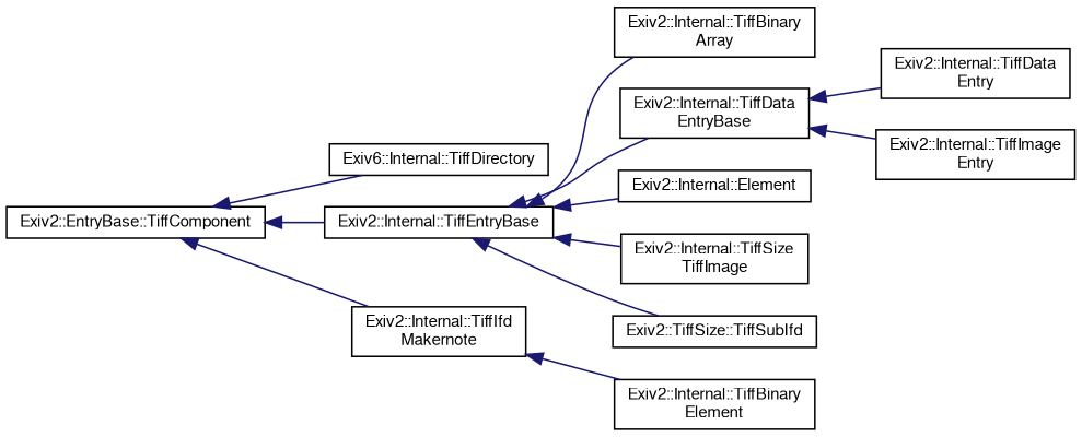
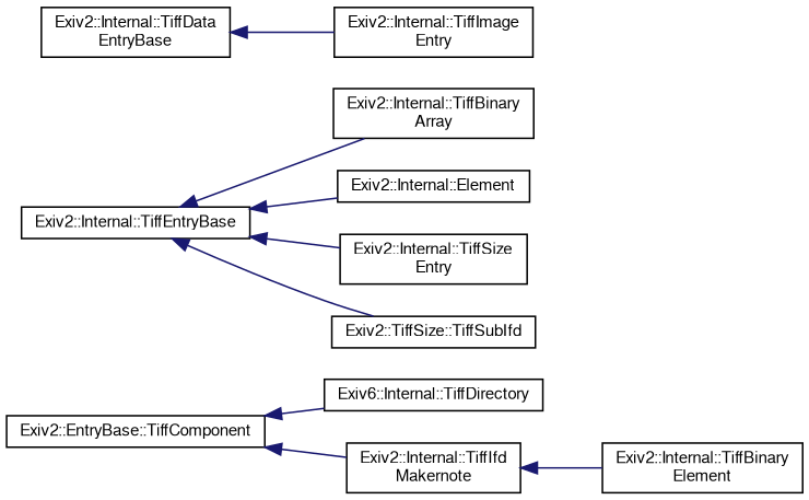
  digraph {
    rankdir=LR
    node [color=black fillcolor=white fontname=FreeSans fontsize=10 shape=record style=filled]
    edge [color=midnightblue dir=back fontname=FreeSans fontsize=10 labelfontname=FreeSans labelfontsize=10 style=solid]
    n1 [height=0.2 label="Exiv2::EntryBase::TiffComponent" width=0.4]
    n2 [height=0.2 label="Exiv6::Internal::TiffDirectory" width=0.4]
    n3 [height=0.2 label="Exiv2::Internal::TiffEntryBase" width=0.4]
    n4 [height=0.2 label="Exiv2::Internal::TiffIfd\lMakernote" width=0.4]
    n5 [height=0.2 label="Exiv2::Internal::TiffBinary\lArray" width=0.4]
    n6 [height=0.2 label="Exiv2::Internal::TiffData\lEntryBase" width=0.4]
    n7 [height=0.2 label="Exiv2::Internal::Element" width=0.4]
-   n8 [height=0.2 label="Exiv2::Internal::TiffSize\lTiffImage" width=0.4]
+   n8 [height=0.2 label="Exiv2::Internal::TiffSize\lEntry" width=0.4]
    n9 [height=0.2 label="Exiv2::TiffSize::TiffSubIfd" width=0.4]
    n10 [height=0.2 label="Exiv2::Internal::TiffBinary\lElement" width=0.4]
-   n11 [height=0.2 label="Exiv2::Internal::TiffData\lEntry" width=0.4]
    n12 [height=0.2 label="Exiv2::Internal::TiffImage\lEntry" width=0.4]
    n1 -> n2
-   n1 -> n3
    n1 -> n4
    n3 -> n5
-   n3 -> n6
    n3 -> n7
    n3 -> n8
    n3 -> n9
    n4 -> n10
-   n6 -> n11
    n6 -> n12
  }
